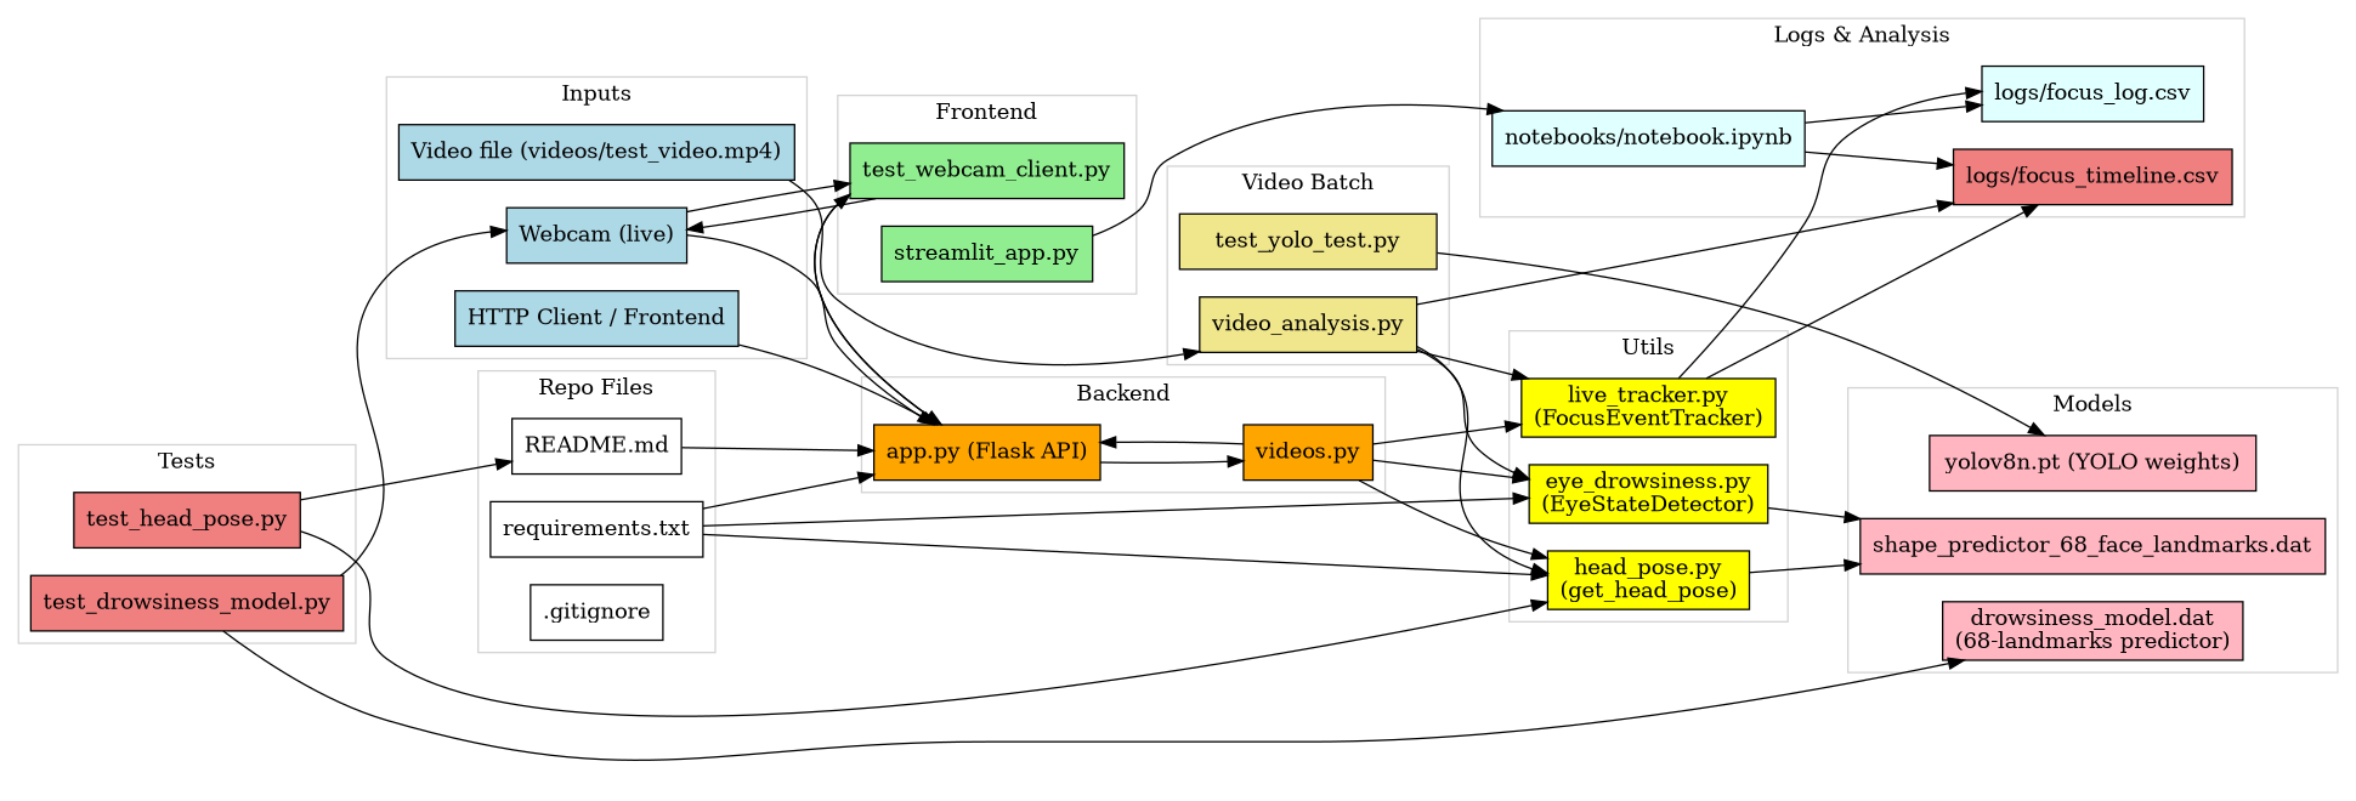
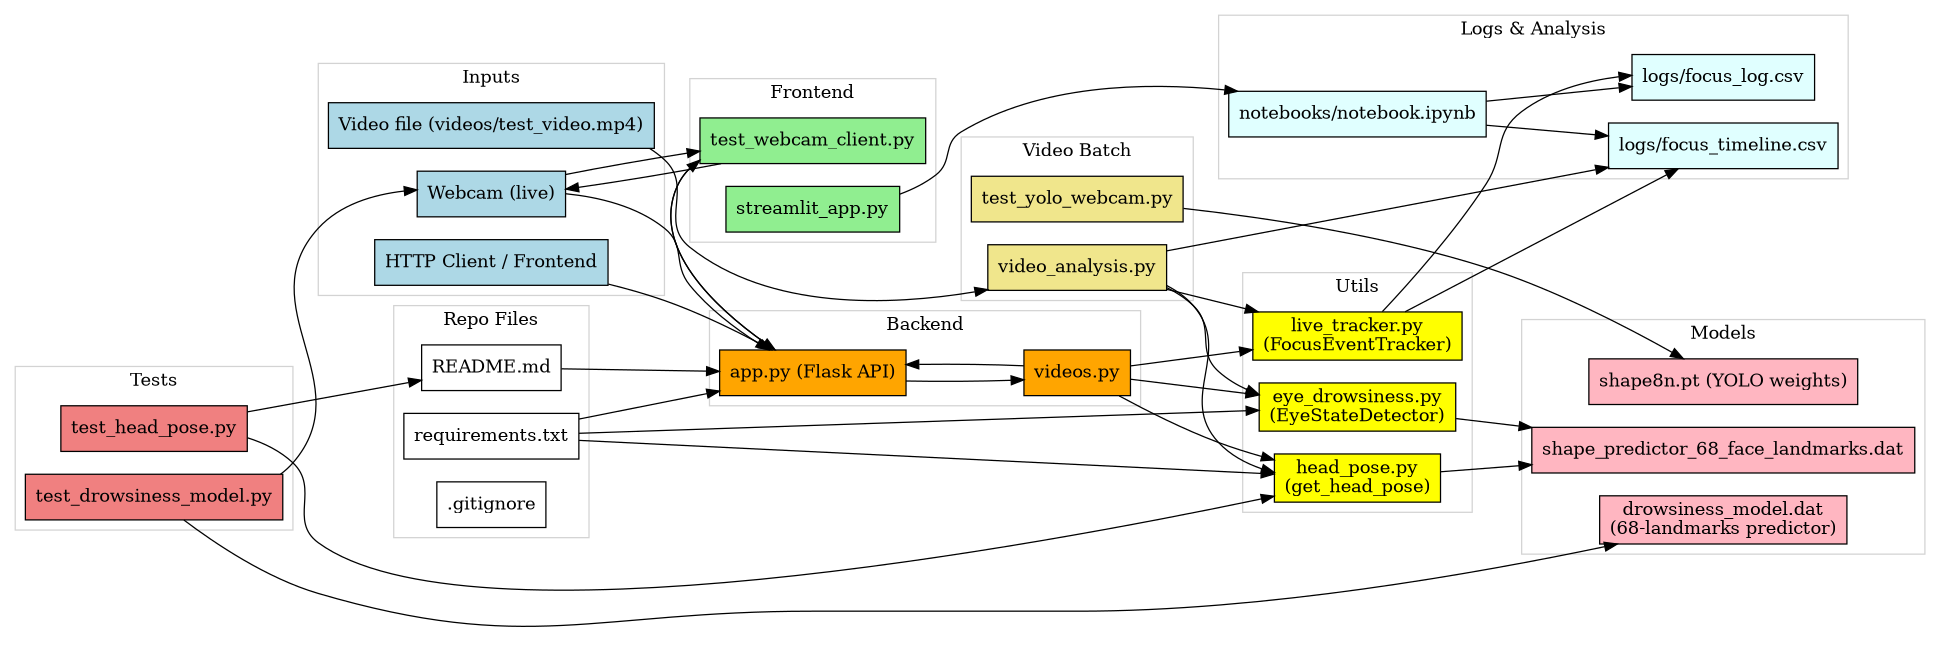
  digraph {
    rankdir=LR
    node [fillcolor=lightblue shape=box style=filled]
    n1 [label="Webcam (live)"]
    n2 [label="Video file (videos/test_video.mp4)"]
    n3 [label="HTTP Client / Frontend"]
    n4 [fillcolor=lightgreen label="test_webcam_client.py"]
    n5 [fillcolor=lightgreen label="streamlit_app.py"]
    n6 [fillcolor=orange label="app.py (Flask API)"]
    n7 [fillcolor=orange label="videos.py"]
    n8 [fillcolor=yellow label="eye_drowsiness.py\n(EyeStateDetector)"]
    n9 [fillcolor=yellow label="head_pose.py\n(get_head_pose)"]
    n10 [fillcolor=yellow label="live_tracker.py\n(FocusEventTracker)"]
    n11 [fillcolor=lightpink label="drowsiness_model.dat\n(68-landmarks predictor)"]
    n12 [fillcolor=lightpink label="shape_predictor_68_face_landmarks.dat"]
-   n13 [fillcolor=lightpink label="yolov8n.pt (YOLO weights)"]
+   n13 [fillcolor=lightpink label="shape8n.pt (YOLO weights)"]
    n14 [fillcolor=khaki label="video_analysis.py"]
-   n15 [fillcolor=khaki label="test_yolo_test.py"]
+   n15 [fillcolor=khaki label="test_yolo_webcam.py"]
    n16 [fillcolor=lightcoral label="test_drowsiness_model.py"]
    n17 [fillcolor=lightcoral label="test_head_pose.py"]
    n18 [fillcolor=lightcyan label="logs/focus_log.csv"]
-   n19 [fillcolor=lightcoral label="logs/focus_timeline.csv"]
+   n19 [fillcolor=lightcyan label="logs/focus_timeline.csv"]
    n20 [fillcolor=lightcyan label="notebooks/notebook.ipynb"]
    n21 [fillcolor=white label="README.md"]
    n22 [fillcolor=white label="requirements.txt"]
    n23 [fillcolor=white label=".gitignore"]
    subgraph cluster_1 {
      color=lightgrey
      label=Inputs
      n1
      n2
      n3
    }
    subgraph cluster_2 {
      color=lightgrey
      label=Frontend
      n4
      n5
    }
    subgraph cluster_3 {
      color=lightgrey
      label=Backend
      n6
      n7
    }
    subgraph cluster_4 {
      color=lightgrey
      label=Utils
      n8
      n9
      n10
    }
    subgraph cluster_5 {
      color=lightgrey
      label=Models
      n11
      n12
      n13
    }
    subgraph cluster_6 {
      color=lightgrey
      label="Video Batch"
      n14
      n15
    }
    subgraph cluster_7 {
      color=lightgrey
      label=Tests
      n16
      n17
    }
    subgraph cluster_8 {
      color=lightgrey
      label="Logs & Analysis"
      n18
      n19
      n20
    }
    subgraph cluster_9 {
      color=lightgrey
      label="Repo Files"
      n21
      n22
      n23
    }
    n1 -> n4
    n1 -> n6
    n2 -> n14
    n3 -> n6
    n4 -> n1
    n4 -> n6
    n5 -> n20
    n6 -> n4
    n6 -> n7
    n7 -> n6
    n7 -> n8
    n7 -> n9
    n7 -> n10
    n8 -> n12
    n9 -> n12
    n10 -> n18
    n10 -> n19
    n14 -> n8
    n14 -> n9
    n14 -> n10
    n14 -> n19
    n15 -> n13
    n16 -> n1
    n16 -> n11
    n17 -> n9
    n17 -> n21
    n20 -> n18
    n20 -> n19
    n21 -> n6
    n22 -> n6
    n22 -> n8
    n22 -> n9
  }
